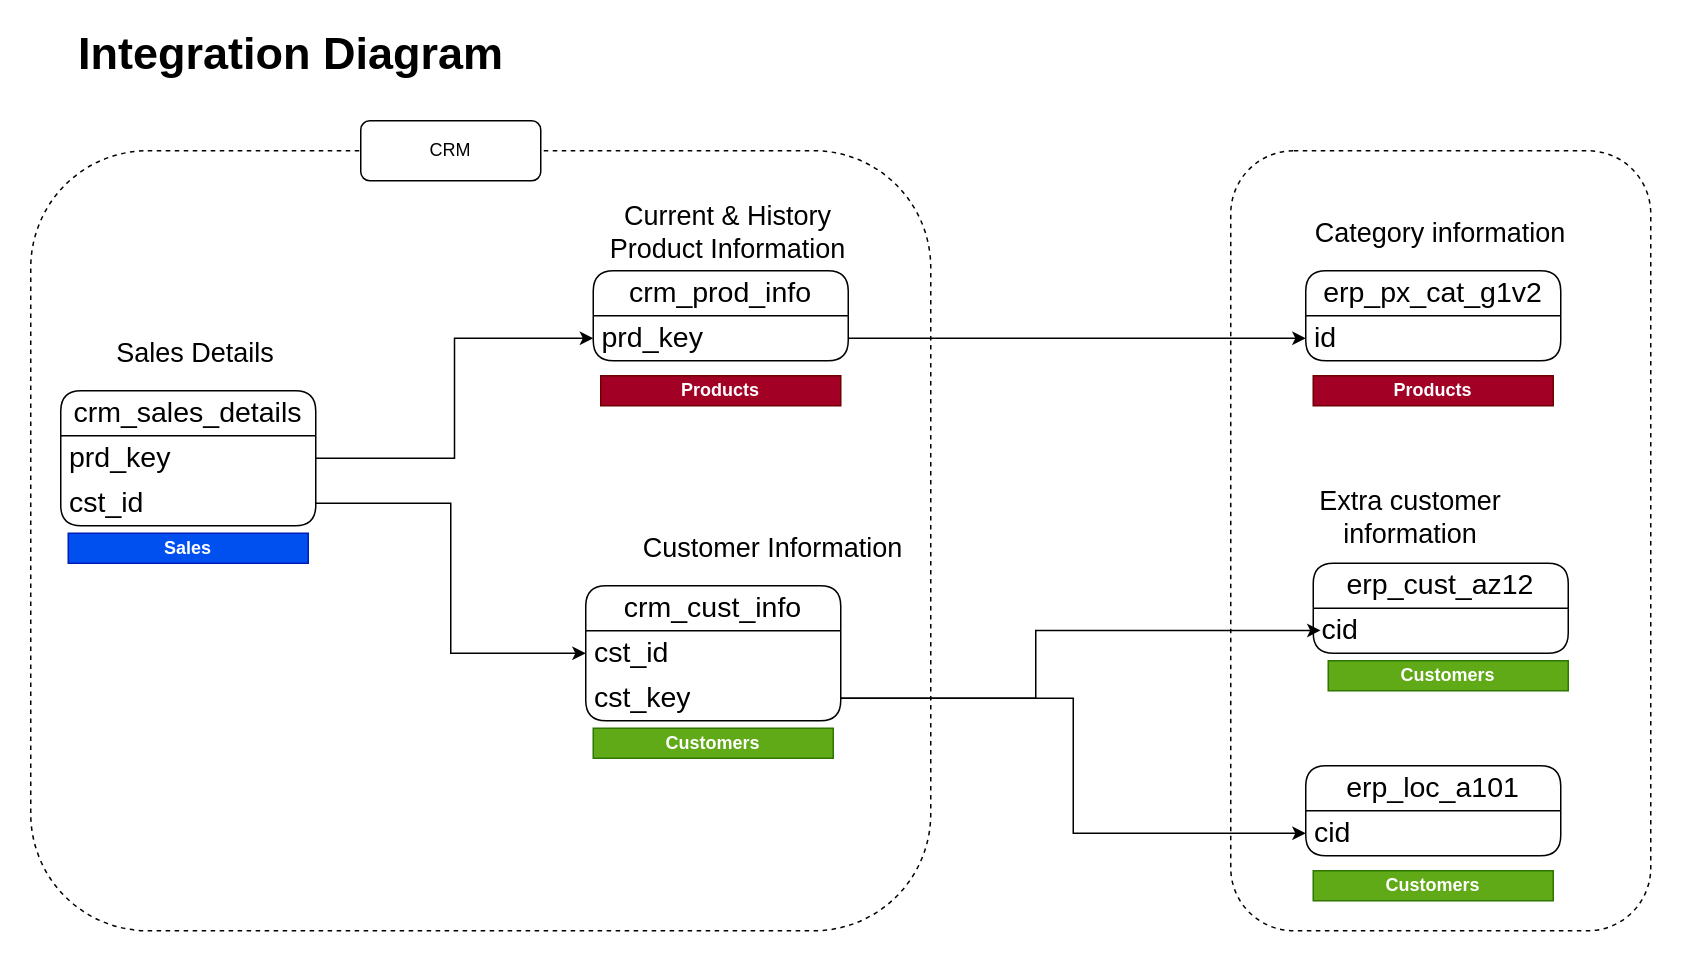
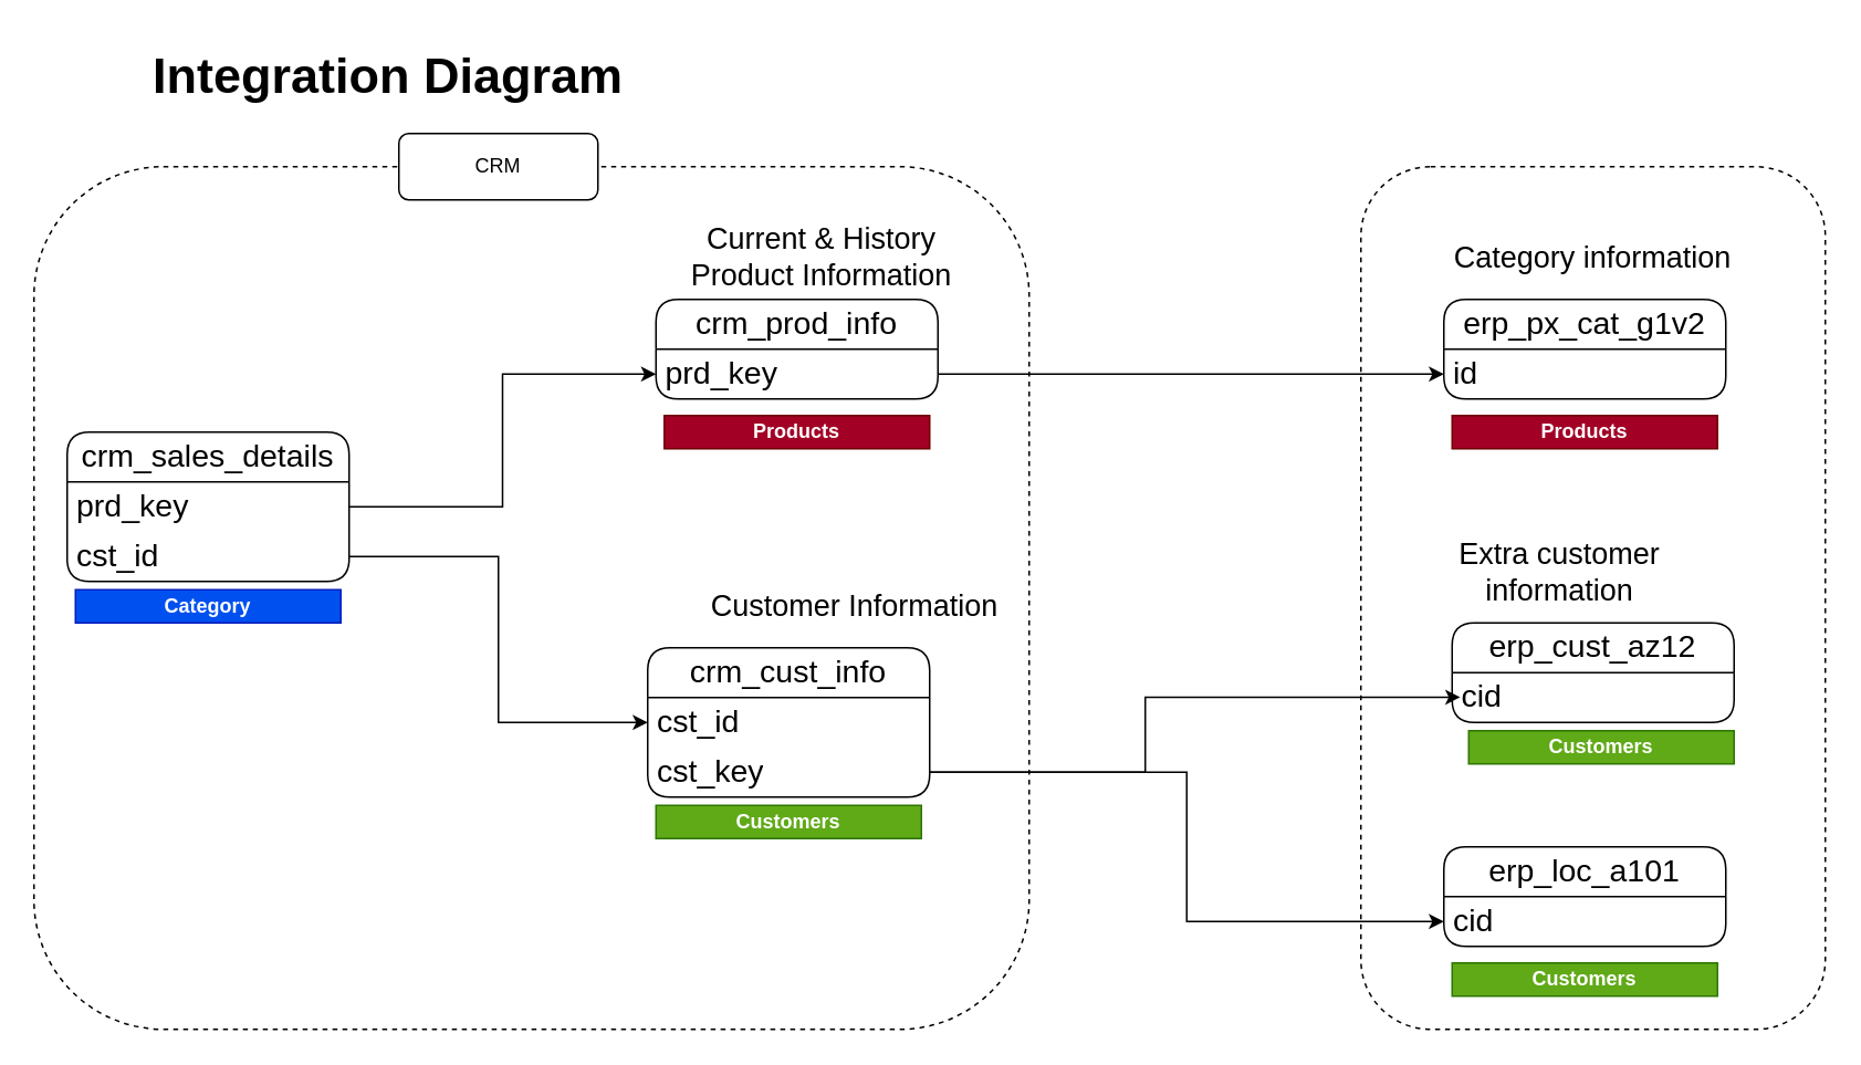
  <mxCell id="0" />
  <mxCell id="1" parent="0" />
  <mxCell id="2" value="crm_cust_info" style="swimlane;fontStyle=0;childLayout=stackLayout;horizontal=1;startSize=30;horizontalStack=0;resizeParent=1;resizeParentMax=0;resizeLast=0;collapsible=1;marginBottom=0;whiteSpace=wrap;html=1;rounded=1;fontSize=19;" vertex="1" parent="1"><mxGeometry x="390" y="390" width="170" height="90" as="geometry" /></mxCell>
  <mxCell id="3" value="cst_id" style="text;strokeColor=none;fillColor=none;align=left;verticalAlign=middle;spacingLeft=4;spacingRight=4;overflow=hidden;points=[[0,0.5],[1,0.5]];portConstraint=eastwest;rotatable=0;whiteSpace=wrap;html=1;fontSize=19;" vertex="1" parent="2"><mxGeometry y="30" width="170" height="30" as="geometry" /></mxCell>
  <mxCell id="4" value="cst_key" style="text;strokeColor=none;fillColor=none;align=left;verticalAlign=middle;spacingLeft=4;spacingRight=4;overflow=hidden;points=[[0,0.5],[1,0.5]];portConstraint=eastwest;rotatable=0;whiteSpace=wrap;html=1;fontSize=19;" vertex="1" parent="2"><mxGeometry y="60" width="170" height="30" as="geometry" /></mxCell>
  <mxCell id="5" value="&lt;font style=&quot;font-size: 18px;&quot;&gt;Customer Information&lt;/font&gt;" style="text;html=1;align=center;verticalAlign=middle;whiteSpace=wrap;rounded=0;" vertex="1" parent="1"><mxGeometry x="425" y="350" width="180" height="30" as="geometry" /></mxCell>
  <mxCell id="6" value="crm_prod_info" style="swimlane;fontStyle=0;childLayout=stackLayout;horizontal=1;startSize=30;horizontalStack=0;resizeParent=1;resizeParentMax=0;resizeLast=0;collapsible=1;marginBottom=0;whiteSpace=wrap;html=1;rounded=1;fontSize=19;" vertex="1" parent="1"><mxGeometry x="395" y="180" width="170" height="60" as="geometry" /></mxCell>
  <mxCell id="7" value="prd_key" style="text;strokeColor=none;fillColor=none;align=left;verticalAlign=middle;spacingLeft=4;spacingRight=4;overflow=hidden;points=[[0,0.5],[1,0.5]];portConstraint=eastwest;rotatable=0;whiteSpace=wrap;html=1;fontSize=19;" vertex="1" parent="6"><mxGeometry y="30" width="170" height="30" as="geometry" /></mxCell>
- <mxCell id="8" value="&lt;font style=&quot;font-size: 18px;&quot;&gt;Current &amp;amp; History Product Information&lt;/font&gt;" style="text;html=1;align=center;verticalAlign=middle;whiteSpace=wrap;rounded=0;" vertex="1" parent="1"><mxGeometry x="395" y="140" width="180" height="30" as="geometry" /></mxCell>
+ <mxCell id="8" value="&lt;font style=&quot;font-size: 18px;&quot;&gt;Current &amp;amp; History Product Information&lt;/font&gt;" style="text;html=1;align=center;verticalAlign=middle;whiteSpace=wrap;rounded=0;" vertex="1" parent="1"><mxGeometry x="405" y="140" width="180" height="30" as="geometry" /></mxCell>
  <mxCell id="9" value="crm_sales_details" style="swimlane;fontStyle=0;childLayout=stackLayout;horizontal=1;startSize=30;horizontalStack=0;resizeParent=1;resizeParentMax=0;resizeLast=0;collapsible=1;marginBottom=0;whiteSpace=wrap;html=1;rounded=1;fontSize=19;" vertex="1" parent="1"><mxGeometry x="40" y="260" width="170" height="90" as="geometry" /></mxCell>
  <mxCell id="10" value="prd_key" style="text;strokeColor=none;fillColor=none;align=left;verticalAlign=middle;spacingLeft=4;spacingRight=4;overflow=hidden;points=[[0,0.5],[1,0.5]];portConstraint=eastwest;rotatable=0;whiteSpace=wrap;html=1;fontSize=19;" vertex="1" parent="9"><mxGeometry y="30" width="170" height="30" as="geometry" /></mxCell>
  <mxCell id="11" value="cst_id" style="text;strokeColor=none;fillColor=none;align=left;verticalAlign=middle;spacingLeft=4;spacingRight=4;overflow=hidden;points=[[0,0.5],[1,0.5]];portConstraint=eastwest;rotatable=0;whiteSpace=wrap;html=1;fontSize=19;" vertex="1" parent="9"><mxGeometry y="60" width="170" height="30" as="geometry" /></mxCell>
- <mxCell id="12" value="&lt;font style=&quot;font-size: 18px;&quot;&gt;Sales Details&lt;/font&gt;" style="text;html=1;align=center;verticalAlign=middle;whiteSpace=wrap;rounded=0;" vertex="1" parent="1"><mxGeometry x="40" y="220" width="180" height="30" as="geometry" /></mxCell>
  <mxCell id="13" style="edgeStyle=orthogonalEdgeStyle;rounded=0;orthogonalLoop=1;jettySize=auto;html=1;entryX=0;entryY=0.5;entryDx=0;entryDy=0;" edge="1" parent="1" source="10" target="7"><mxGeometry relative="1" as="geometry"><mxPoint x="360" y="305" as="targetPoint" /></mxGeometry></mxCell>
  <mxCell id="14" style="edgeStyle=orthogonalEdgeStyle;rounded=0;orthogonalLoop=1;jettySize=auto;html=1;entryX=0;entryY=0.5;entryDx=0;entryDy=0;" edge="1" parent="1" source="11" target="3"><mxGeometry relative="1" as="geometry" /></mxCell>
  <mxCell id="15" value="erp_cust_az12" style="swimlane;fontStyle=0;childLayout=stackLayout;horizontal=1;startSize=30;horizontalStack=0;resizeParent=1;resizeParentMax=0;resizeLast=0;collapsible=1;marginBottom=0;whiteSpace=wrap;html=1;rounded=1;fontSize=19;" vertex="1" parent="1"><mxGeometry x="875" y="375" width="170" height="60" as="geometry" /></mxCell>
  <mxCell id="16" value="cid" style="text;strokeColor=none;fillColor=none;align=left;verticalAlign=middle;spacingLeft=4;spacingRight=4;overflow=hidden;points=[[0,0.5],[1,0.5]];portConstraint=eastwest;rotatable=0;whiteSpace=wrap;html=1;fontSize=19;" vertex="1" parent="15"><mxGeometry y="30" width="170" height="30" as="geometry" /></mxCell>
  <mxCell id="17" value="&lt;font style=&quot;font-size: 18px;&quot;&gt;Extra customer information&lt;/font&gt;" style="text;html=1;align=center;verticalAlign=middle;whiteSpace=wrap;rounded=0;" vertex="1" parent="1"><mxGeometry x="850" y="330" width="180" height="30" as="geometry" /></mxCell>
  <mxCell id="18" value="erp_loc_a101" style="swimlane;fontStyle=0;childLayout=stackLayout;horizontal=1;startSize=30;horizontalStack=0;resizeParent=1;resizeParentMax=0;resizeLast=0;collapsible=1;marginBottom=0;whiteSpace=wrap;html=1;rounded=1;fontSize=19;" vertex="1" parent="1"><mxGeometry x="870" y="510" width="170" height="60" as="geometry" /></mxCell>
  <mxCell id="19" value="cid" style="text;strokeColor=none;fillColor=none;align=left;verticalAlign=middle;spacingLeft=4;spacingRight=4;overflow=hidden;points=[[0,0.5],[1,0.5]];portConstraint=eastwest;rotatable=0;whiteSpace=wrap;html=1;fontSize=19;" vertex="1" parent="18"><mxGeometry y="30" width="170" height="30" as="geometry" /></mxCell>
  <mxCell id="20" value="erp_px_cat_g1v2" style="swimlane;fontStyle=0;childLayout=stackLayout;horizontal=1;startSize=30;horizontalStack=0;resizeParent=1;resizeParentMax=0;resizeLast=0;collapsible=1;marginBottom=0;whiteSpace=wrap;html=1;rounded=1;fontSize=19;" vertex="1" parent="1"><mxGeometry x="870" y="180" width="170" height="60" as="geometry" /></mxCell>
  <mxCell id="21" value="id" style="text;strokeColor=none;fillColor=none;align=left;verticalAlign=middle;spacingLeft=4;spacingRight=4;overflow=hidden;points=[[0,0.5],[1,0.5]];portConstraint=eastwest;rotatable=0;whiteSpace=wrap;html=1;fontSize=19;" vertex="1" parent="20"><mxGeometry y="30" width="170" height="30" as="geometry" /></mxCell>
  <mxCell id="22" value="&lt;font style=&quot;font-size: 18px;&quot;&gt;Category information&lt;/font&gt;" style="text;html=1;align=center;verticalAlign=middle;whiteSpace=wrap;rounded=0;" vertex="1" parent="1"><mxGeometry x="870" y="140" width="180" height="30" as="geometry" /></mxCell>
  <mxCell id="23" style="edgeStyle=orthogonalEdgeStyle;rounded=0;orthogonalLoop=1;jettySize=auto;html=1;entryX=0;entryY=0.5;entryDx=0;entryDy=0;" edge="1" parent="1" source="4" target="19"><mxGeometry relative="1" as="geometry" /></mxCell>
  <mxCell id="24" style="edgeStyle=orthogonalEdgeStyle;rounded=0;orthogonalLoop=1;jettySize=auto;html=1;" edge="1" parent="1" source="7" target="21"><mxGeometry relative="1" as="geometry" /></mxCell>
- <mxCell id="25" value="&lt;font style=&quot;font-size: 30px;&quot;&gt;&lt;b&gt;Integration Diagram&lt;/b&gt;&lt;/font&gt;" style="text;html=1;align=left;verticalAlign=middle;whiteSpace=wrap;rounded=0;" vertex="1" parent="1"><mxGeometry x="50" y="20" width="320" height="30" as="geometry" /></mxCell>
+ <mxCell id="25" value="&lt;font style=&quot;font-size: 30px;&quot;&gt;&lt;b&gt;Integration Diagram&lt;/b&gt;&lt;/font&gt;" style="text;html=1;align=left;verticalAlign=middle;whiteSpace=wrap;rounded=0;" vertex="1" parent="1"><mxGeometry x="90" y="30" width="320" height="30" as="geometry" /></mxCell>
  <mxCell id="26" value="" style="rounded=1;whiteSpace=wrap;html=1;fillColor=none;dashed=1;" vertex="1" parent="1"><mxGeometry x="20" y="100" width="600" height="520" as="geometry" /></mxCell>
  <mxCell id="27" value="CRM" style="rounded=1;whiteSpace=wrap;html=1;" vertex="1" parent="1"><mxGeometry x="240" y="80" width="120" height="40" as="geometry" /></mxCell>
  <mxCell id="28" value="" style="edgeStyle=orthogonalEdgeStyle;rounded=0;orthogonalLoop=1;jettySize=auto;html=1;entryX=0.214;entryY=0.615;entryDx=0;entryDy=0;entryPerimeter=0;" edge="1" parent="1" source="4" target="29"><mxGeometry relative="1" as="geometry"><mxPoint x="560" y="465" as="sourcePoint" /><mxPoint x="889" y="465" as="targetPoint" /></mxGeometry></mxCell>
  <mxCell id="29" value="" style="rounded=1;whiteSpace=wrap;html=1;fillColor=none;dashed=1;" vertex="1" parent="1"><mxGeometry x="820" y="100" width="280" height="520" as="geometry" /></mxCell>
  <mxCell id="30" value="&lt;b&gt;Products&lt;/b&gt;" style="text;html=1;strokeColor=#6F0000;fillColor=#a20025;align=center;verticalAlign=middle;whiteSpace=wrap;overflow=hidden;fontColor=#ffffff;" vertex="1" parent="1"><mxGeometry x="400" y="250" width="160" height="20" as="geometry" /></mxCell>
  <mxCell id="31" value="&lt;b&gt;Products&lt;/b&gt;" style="text;html=1;strokeColor=#6F0000;fillColor=#a20025;align=center;verticalAlign=middle;whiteSpace=wrap;overflow=hidden;fontColor=#ffffff;" vertex="1" parent="1"><mxGeometry x="875" y="250" width="160" height="20" as="geometry" /></mxCell>
  <mxCell id="32" value="&lt;b&gt;Customers&lt;/b&gt;" style="text;html=1;strokeColor=#2D7600;fillColor=#60a917;align=center;verticalAlign=middle;whiteSpace=wrap;overflow=hidden;fontColor=#ffffff;" vertex="1" parent="1"><mxGeometry x="395" y="485" width="160" height="20" as="geometry" /></mxCell>
  <mxCell id="33" value="&lt;b&gt;Customers&lt;/b&gt;" style="text;html=1;strokeColor=#2D7600;fillColor=#60a917;align=center;verticalAlign=middle;whiteSpace=wrap;overflow=hidden;fontColor=#ffffff;" vertex="1" parent="1"><mxGeometry x="885" y="440" width="160" height="20" as="geometry" /></mxCell>
  <mxCell id="34" value="&lt;b&gt;Customers&lt;/b&gt;" style="text;html=1;strokeColor=#2D7600;fillColor=#60a917;align=center;verticalAlign=middle;whiteSpace=wrap;overflow=hidden;fontColor=#ffffff;" vertex="1" parent="1"><mxGeometry x="875" y="580" width="160" height="20" as="geometry" /></mxCell>
- <mxCell id="35" value="&lt;b&gt;Sales&lt;/b&gt;" style="text;html=1;strokeColor=#001DBC;fillColor=#0050ef;align=center;verticalAlign=middle;whiteSpace=wrap;overflow=hidden;fontColor=#ffffff;" vertex="1" parent="1"><mxGeometry x="45" y="355" width="160" height="20" as="geometry" /></mxCell>
+ <mxCell id="35" value="&lt;b&gt;Category&lt;/b&gt;" style="text;html=1;strokeColor=#001DBC;fillColor=#0050ef;align=center;verticalAlign=middle;whiteSpace=wrap;overflow=hidden;fontColor=#ffffff;" vertex="1" parent="1"><mxGeometry x="45" y="355" width="160" height="20" as="geometry" /></mxCell>
